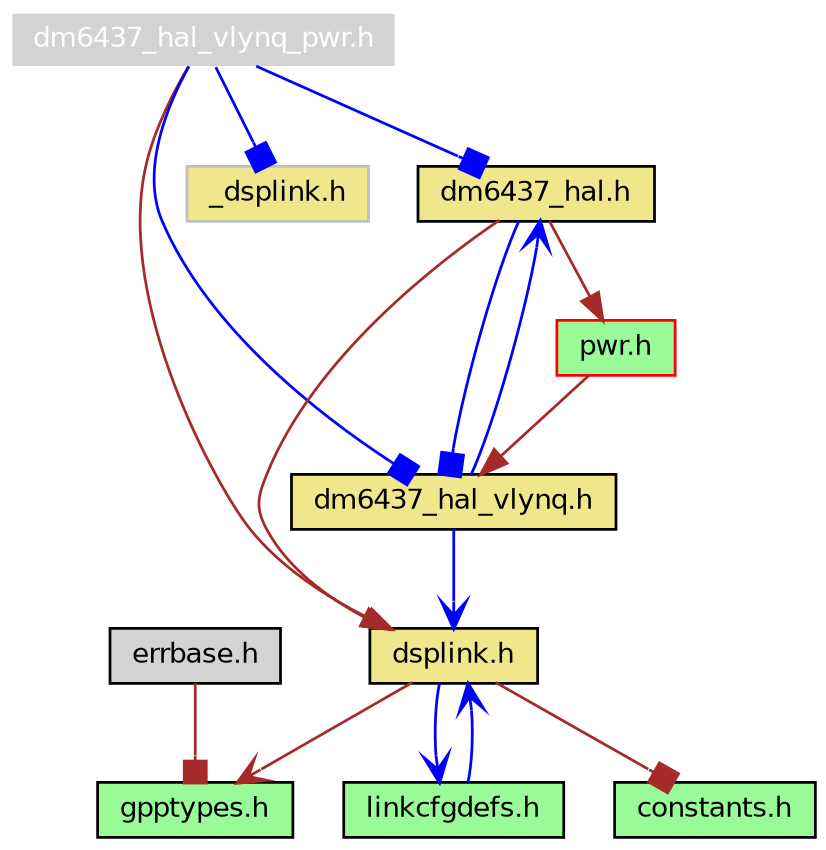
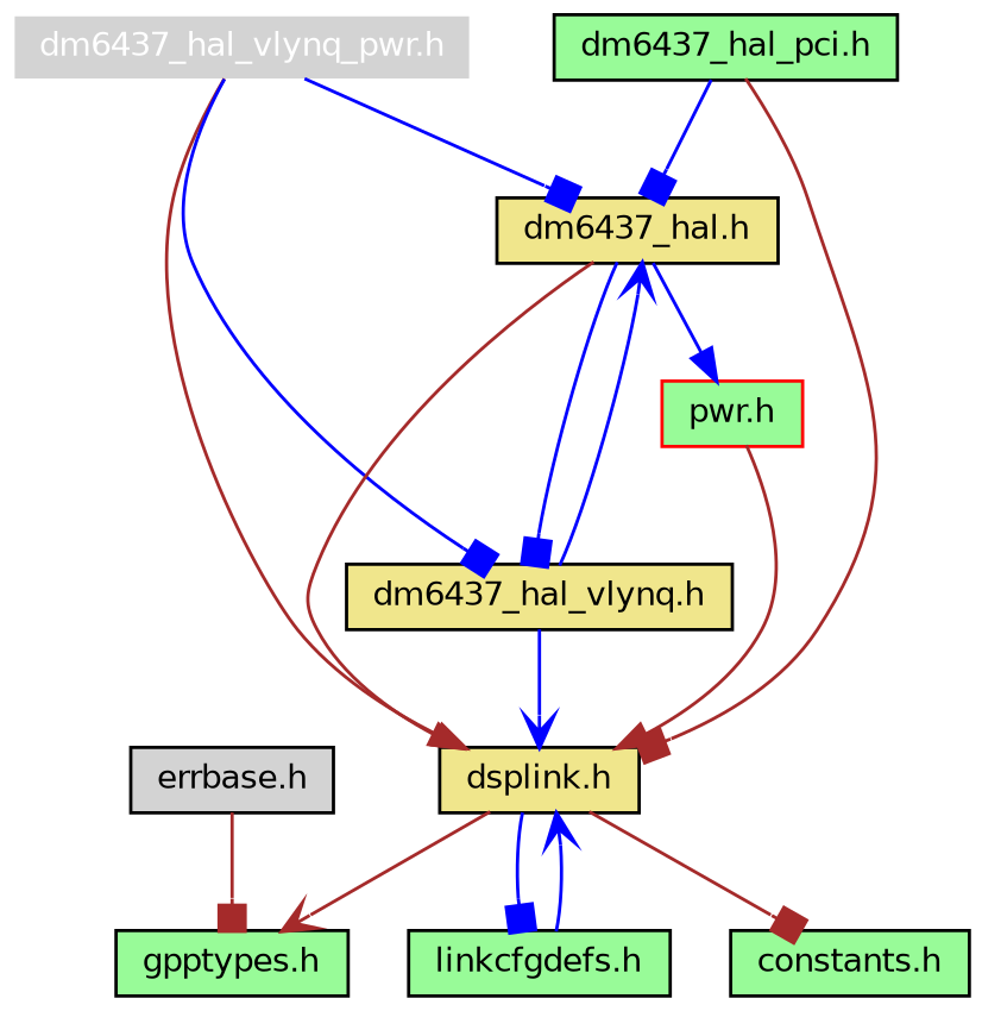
  digraph {
    rankdir=TB
    node [color=black fillcolor=palegreen fontname=Helvetica fontsize=10 shape=record style=filled]
    edge [arrowhead=box color=blue fontname=Helvetica fontsize=10 labelfontname=Helvetica labelfontsize=10 style=solid]
    n1 [color=white fillcolor=lightgrey fontcolor=white height=0.2 label="dm6437_hal_vlynq_pwr.h" width=0.4]
    n2 [fillcolor=khaki height=0.2 label="dsplink.h" width=0.4]
-   n3 [color=grey75 fillcolor=khaki height=0.2 label="_dsplink.h" width=0.4]
    n4 [fillcolor=khaki height=0.2 label="dm6437_hal.h" width=0.4]
    n5 [fillcolor=khaki height=0.2 label="dm6437_hal_vlynq.h" width=0.4]
    n6 [height=0.2 label="gpptypes.h" width=0.4]
    n7 [height=0.2 label="constants.h" width=0.4]
    n8 [height=0.2 label="linkcfgdefs.h" width=0.4]
    n9 [color=red height=0.2 label="pwr.h" width=0.4]
    n10 [fillcolor=lightgrey height=0.2 label="errbase.h" width=0.4]
+   n11 [height=0.2 label="dm6437_hal_pci.h" width=0.4]
    n1 -> n2 [arrowhead=normal color=brown]
-   n1 -> n3
    n1 -> n4
    n1 -> n5
    n2 -> n6 [arrowhead=vee color=brown]
    n2 -> n7 [color=brown]
-   n2 -> n8 [arrowhead=vee]
+   n2 -> n8
    n4 -> n2 [arrowhead=normal color=brown]
    n4 -> n5
-   n4 -> n9 [arrowhead=normal color=brown]
+   n4 -> n9 [arrowhead=normal]
    n5 -> n2 [arrowhead=vee]
    n5 -> n4 [arrowhead=vee]
    n8 -> n2 [arrowhead=vee]
-   n9 -> n5 [arrowhead=normal color=brown]
+   n9 -> n2 [arrowhead=normal color=brown]
    n10 -> n6 [color=brown]
+   n11 -> n2 [color=brown]
+   n11 -> n4
  }
